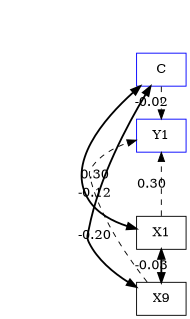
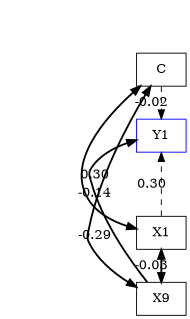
  digraph {
    nodesep=0.25
    rankdir=LR
    ranksep=0.75
    node [shape=box]
    edge [style=invis]
    t0 [style=invis shape=""]
    t1 [style=invis shape=""]
    Y1 [color=blue]
    X1 [color=black]
    n5 [color=black label=X9]
-   C [color=blue]
+   C [color=black]
    subgraph sub_1 {
      rank=same
      t0
    }
    subgraph sub_2 {
      rank=same
      t1
      Y1
      X1
      n5
      C
    }
    subgraph cluster_3 {
      style=invis
    }
    t0 -> t1
    t1 -> Y1
    Y1 -> X1
    X1 -> Y1 [label=0.30 style=dashed]
    X1 -> n5
-   n5 -> Y1 [label=0.30 style=dashed]
+   n5 -> Y1 [label=0.30 style=bold]
    n5 -> X1 [constraint=false dir=both label=-0.03 style=bold]
    n5 -> C
    C -> Y1 [label=-0.02 style=dashed]
-   C -> X1 [constraint=false dir=both label=-0.12 style=bold]
-   C -> n5 [constraint=false dir=both label=-0.20 style=bold]
+   C -> X1 [constraint=false dir=both label=-0.14 style=bold]
+   C -> n5 [constraint=false dir=both label=-0.29 style=bold]
  }
